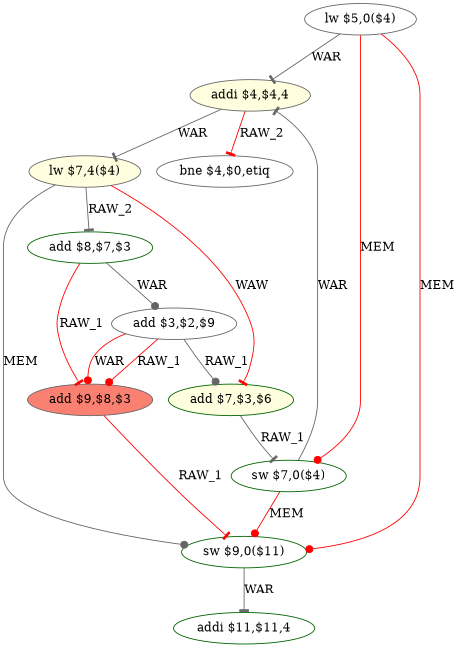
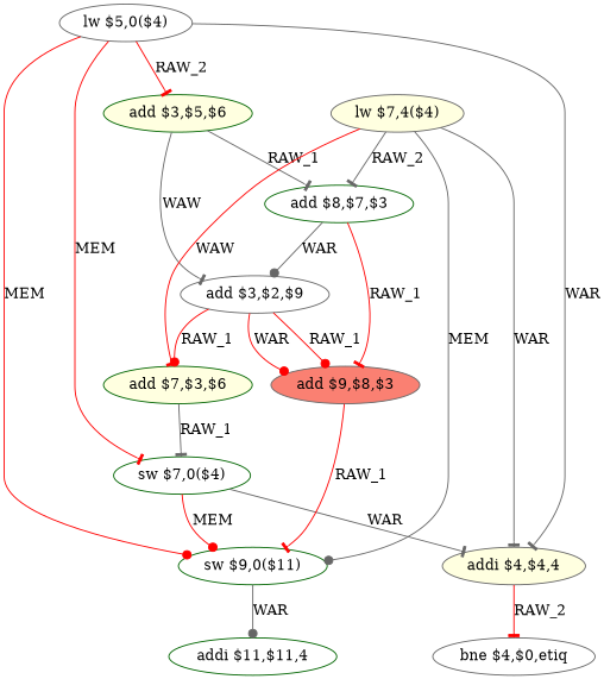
  digraph {
    node [color=gray40 fillcolor=white shape=ellipse style=filled]
    edge [arrowhead=tee color=red]
    n1 [label="lw $5,0($4)"]
+   n2 [color=darkgreen fillcolor=lightyellow label="add $3,$5,$6"]
    n3 [fillcolor=lightyellow label="addi $4,$4,4"]
    n4 [color=darkgreen label="sw $7,0($4)"]
    n5 [color=darkgreen label="sw $9,0($11)"]
    n6 [color=darkgreen label="add $8,$7,$3"]
    n7 [label="add $3,$2,$9"]
    n8 [label="bne $4,$0,etiq"]
    n9 [color=darkgreen label="addi $11,$11,4"]
    n10 [fillcolor=salmon label="add $9,$8,$3"]
    n11 [color=darkgreen fillcolor=lightyellow label="add $7,$3,$6"]
    n12 [fillcolor=lightyellow label="lw $7,4($4)"]
+   n1 -> n2 [label=RAW_2]
    n1 -> n3 [color=gray40 label=WAR]
-   n1 -> n4 [arrowhead=dot label=MEM]
+   n1 -> n4 [label=MEM]
    n1 -> n5 [arrowhead=dot label=MEM]
+   n2 -> n6 [color=gray40 label=RAW_1]
+   n2 -> n7 [color=gray40 label=WAW]
    n3 -> n8 [label=RAW_2]
    n4 -> n3 [color=gray40 label=WAR]
    n4 -> n5 [arrowhead=dot label=MEM]
-   n5 -> n9 [color=gray40 label=WAR]
+   n5 -> n9 [arrowhead=dot color=gray40 label=WAR]
    n6 -> n7 [arrowhead=dot color=gray40 label=WAR]
    n6 -> n10 [label=RAW_1]
    n7 -> n10 [arrowhead=dot label=RAW_1]
    n7 -> n10 [arrowhead=dot label=WAR]
-   n7 -> n11 [arrowhead=dot color=gray40 label=RAW_1]
+   n7 -> n11 [arrowhead=dot label=RAW_1]
    n10 -> n5 [label=RAW_1]
    n11 -> n4 [color=gray40 label=RAW_1]
-   n3 -> n12 [color=gray40 label=WAR]
+   n12 -> n3 [color=gray40 label=WAR]
    n12 -> n5 [arrowhead=dot color=gray40 label=MEM]
    n12 -> n6 [color=gray40 label=RAW_2]
    n12 -> n11 [label=WAW]
  }
